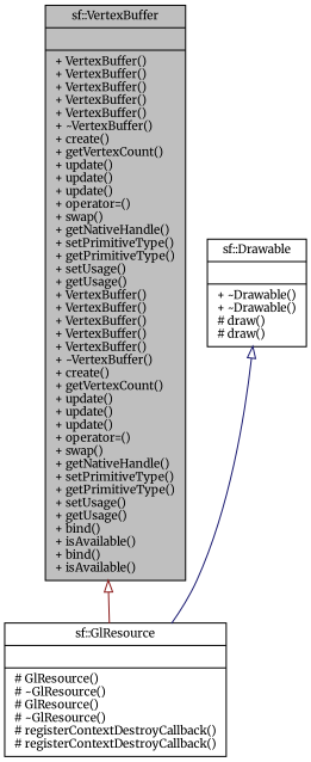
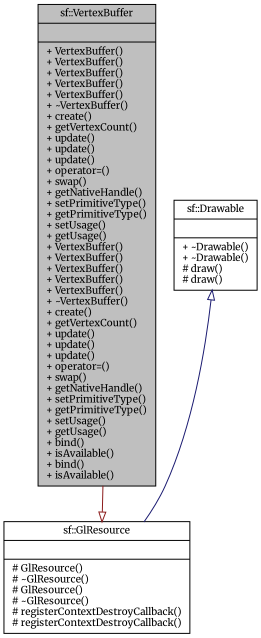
  digraph {
    fontname=Merriweather
    node [color=black fillcolor=white fontname=Merriweather fontsize=10 shape=record style=filled]
    edge [arrowtail=onormal dir=back fontname=Merriweather fontsize=10 labelfontname=Helvetica labelfontsize=10 style=solid]
    n1 [fillcolor=grey75 fontcolor=black height=0.2 label="{sf::VertexBuffer\n||+ VertexBuffer()\l+ VertexBuffer()\l+ VertexBuffer()\l+ VertexBuffer()\l+ VertexBuffer()\l+ ~VertexBuffer()\l+ create()\l+ getVertexCount()\l+ update()\l+ update()\l+ update()\l+ operator=()\l+ swap()\l+ getNativeHandle()\l+ setPrimitiveType()\l+ getPrimitiveType()\l+ setUsage()\l+ getUsage()\l+ VertexBuffer()\l+ VertexBuffer()\l+ VertexBuffer()\l+ VertexBuffer()\l+ VertexBuffer()\l+ ~VertexBuffer()\l+ create()\l+ getVertexCount()\l+ update()\l+ update()\l+ update()\l+ operator=()\l+ swap()\l+ getNativeHandle()\l+ setPrimitiveType()\l+ getPrimitiveType()\l+ setUsage()\l+ getUsage()\l+ bind()\l+ isAvailable()\l+ bind()\l+ isAvailable()\l}" width=0.4]
    n2 [height=0.2 label="{sf::Drawable\n||+ ~Drawable()\l+ ~Drawable()\l# draw()\l# draw()\l}" width=0.4]
    n3 [height=0.2 label="{sf::GlResource\n||# GlResource()\l# ~GlResource()\l# GlResource()\l# ~GlResource()\l# registerContextDestroyCallback()\l# registerContextDestroyCallback()\l}" width=0.4]
    n2 -> n3 [color=midnightblue]
-   n1 -> n3 [color=firebrick4]
+   n3 -> n1 [color=firebrick4]
  }
